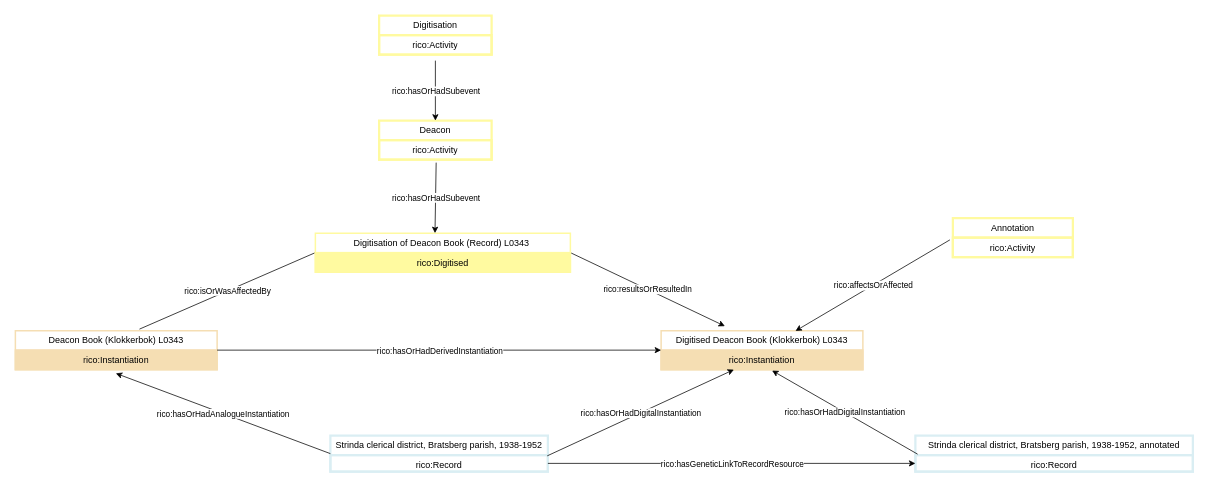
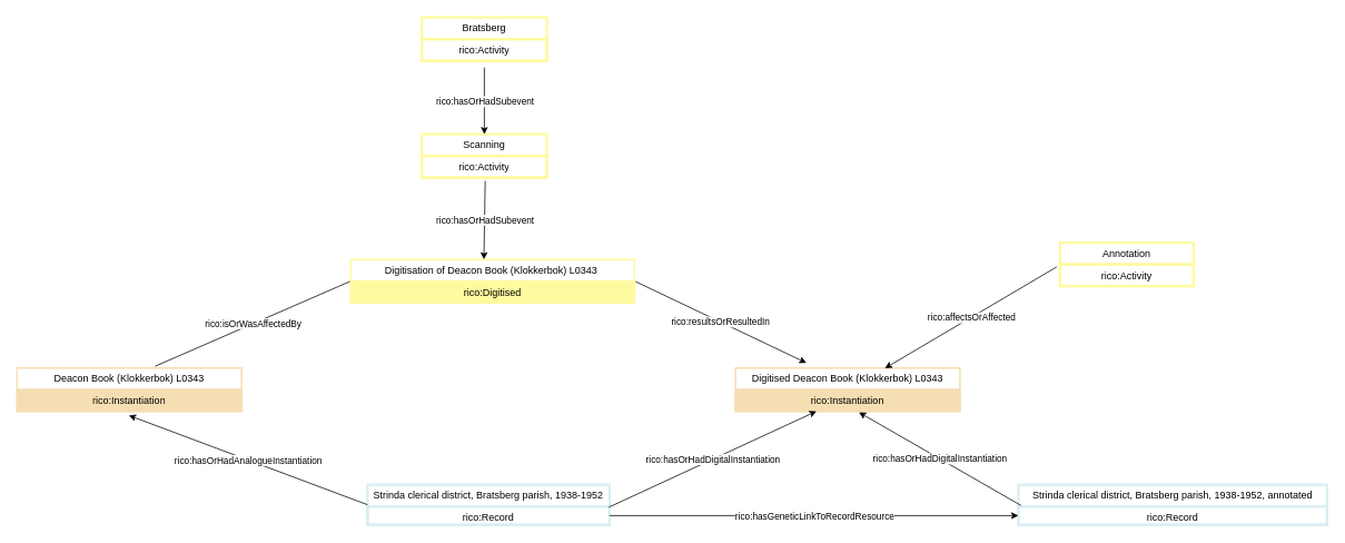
  <mxCell id="0" />
  <mxCell id="1" parent="0" />
- <mxCell id="2" value="Digitisation" style="swimlane;fontStyle=0;childLayout=stackLayout;horizontal=1;startSize=26;strokeColor=#FFFAA0;strokeWidth=3;fillColor=none;horizontalStack=0;resizeParent=1;resizeParentMax=0;resizeLast=0;collapsible=1;marginBottom=0;whiteSpace=wrap;html=1;" parent="1" vertex="1"><mxGeometry x="505" y="20" width="150" height="52" as="geometry" /></mxCell>
+ <mxCell id="2" value="Bratsberg" style="swimlane;fontStyle=0;childLayout=stackLayout;horizontal=1;startSize=26;strokeColor=#FFFAA0;strokeWidth=3;fillColor=none;horizontalStack=0;resizeParent=1;resizeParentMax=0;resizeLast=0;collapsible=1;marginBottom=0;whiteSpace=wrap;html=1;" parent="1" vertex="1"><mxGeometry x="505" y="20" width="150" height="52" as="geometry" /></mxCell>
  <mxCell id="3" value="rico:Activity" style="text;strokeColor=#FFFAA0;strokeWidth=3;fillColor=none;align=center;verticalAlign=top;spacingLeft=4;spacingRight=4;overflow=hidden;rotatable=0;points=[[0,0.5],[1,0.5]];portConstraint=eastwest;whiteSpace=wrap;html=1;" parent="2" vertex="1"><mxGeometry y="26" width="150" height="26" as="geometry" /></mxCell>
- <mxCell id="4" value="Deacon" style="swimlane;fontStyle=0;childLayout=stackLayout;horizontal=1;startSize=26;strokeColor=#FFFAA0;strokeWidth=3;fillColor=none;horizontalStack=0;resizeParent=1;resizeParentMax=0;resizeLast=0;collapsible=1;marginBottom=0;whiteSpace=wrap;html=1;" parent="1" vertex="1"><mxGeometry x="505" y="160" width="150" height="52" as="geometry" /></mxCell>
+ <mxCell id="4" value="Scanning" style="swimlane;fontStyle=0;childLayout=stackLayout;horizontal=1;startSize=26;strokeColor=#FFFAA0;strokeWidth=3;fillColor=none;horizontalStack=0;resizeParent=1;resizeParentMax=0;resizeLast=0;collapsible=1;marginBottom=0;whiteSpace=wrap;html=1;" parent="1" vertex="1"><mxGeometry x="505" y="160" width="150" height="52" as="geometry" /></mxCell>
  <mxCell id="5" value="rico:Activity" style="text;strokeColor=#FFFAA0;strokeWidth=3;fillColor=none;align=center;verticalAlign=top;spacingLeft=4;spacingRight=4;overflow=hidden;rotatable=0;points=[[0,0.5],[1,0.5]];portConstraint=eastwest;whiteSpace=wrap;html=1;" parent="4" vertex="1"><mxGeometry y="26" width="150" height="26" as="geometry" /></mxCell>
  <mxCell id="6" value="" style="endArrow=classic;html=1;rounded=0;entryX=0.5;entryY=0;entryDx=0;entryDy=0;exitX=0.5;exitY=1.308;exitDx=0;exitDy=0;exitPerimeter=0;" parent="1" source="3" target="4" edge="1"><mxGeometry relative="1" as="geometry"><mxPoint x="690" y="90" as="sourcePoint" /><mxPoint x="630" y="50" as="targetPoint" /></mxGeometry></mxCell>
  <mxCell id="7" value="rico:hasOrHadSubevent" style="edgeLabel;resizable=0;html=1;;align=center;verticalAlign=middle;" parent="6" connectable="0" vertex="1"><mxGeometry relative="1" as="geometry" /></mxCell>
  <mxCell id="8" value="Strinda clerical district, Bratsberg parish, 1938-1952" style="swimlane;fontStyle=0;childLayout=stackLayout;horizontal=1;startSize=26;strokeColor=#DAEEF3;strokeWidth=3;fillColor=none;horizontalStack=0;resizeParent=1;resizeParentMax=0;resizeLast=0;collapsible=1;marginBottom=0;whiteSpace=wrap;html=1;" parent="1" vertex="1"><mxGeometry x="440" y="580" width="290" height="48" as="geometry" /></mxCell>
  <mxCell id="9" value="rico:Record" style="text;strokeColor=#DAEEF3;strokeWidth=3;fillColor=none;align=center;verticalAlign=top;spacingLeft=4;spacingRight=4;overflow=hidden;rotatable=0;points=[[0,0.5],[1,0.5]];portConstraint=eastwest;whiteSpace=wrap;html=1;" parent="8" vertex="1"><mxGeometry y="26" width="290" height="22" as="geometry" /></mxCell>
  <mxCell id="10" value="" style="endArrow=none;html=1;rounded=0;exitX=0.615;exitY=-0.038;exitDx=0;exitDy=0;entryX=0;entryY=0.5;entryDx=0;entryDy=0;exitPerimeter=0;" parent="1" source="14" target="22" edge="1"><mxGeometry relative="1" as="geometry"><mxPoint x="450" y="250" as="sourcePoint" /><mxPoint x="640" y="250" as="targetPoint" /></mxGeometry></mxCell>
  <mxCell id="11" value="rico:isOrWasAffectedBy" style="edgeLabel;resizable=0;html=1;;align=center;verticalAlign=middle;" parent="10" connectable="0" vertex="1"><mxGeometry relative="1" as="geometry" /></mxCell>
  <mxCell id="12" value="" style="endArrow=classic;html=1;rounded=0;entryX=0.316;entryY=-0.115;entryDx=0;entryDy=0;exitX=1;exitY=0.5;exitDx=0;exitDy=0;entryPerimeter=0;" parent="1" source="22" target="18" edge="1"><mxGeometry relative="1" as="geometry"><mxPoint x="460" y="140" as="sourcePoint" /><mxPoint x="630" y="140" as="targetPoint" /></mxGeometry></mxCell>
  <mxCell id="13" value="rico:resultsOrResultedIn" style="edgeLabel;resizable=0;html=1;;align=center;verticalAlign=middle;" parent="12" connectable="0" vertex="1"><mxGeometry relative="1" as="geometry" /></mxCell>
  <mxCell id="14" value="Deacon Book (Klokkerbok) L0343" style="swimlane;fontStyle=0;childLayout=stackLayout;horizontal=1;startSize=26;strokeColor=#F5DEB3;strokeWidth=2;fillColor=none;horizontalStack=0;resizeParent=1;resizeParentMax=0;resizeLast=0;collapsible=1;marginBottom=0;whiteSpace=wrap;html=1;" parent="1" vertex="1"><mxGeometry x="20" y="440" width="269" height="52" as="geometry" /></mxCell>
  <mxCell id="15" value="rico:Instantiation&lt;div&gt;&lt;br&gt;&lt;/div&gt;" style="text;strokeColor=#F5DEB3;strokeWidth=2;fillColor=#F5DEB3;align=center;verticalAlign=top;spacingLeft=4;spacingRight=4;overflow=hidden;rotatable=0;points=[[0,0.5],[1,0.5]];portConstraint=eastwest;whiteSpace=wrap;html=1;" parent="14" vertex="1"><mxGeometry y="26" width="269" height="26" as="geometry" /></mxCell>
  <mxCell id="16" value="" style="endArrow=classic;html=1;rounded=0;entryX=0.498;entryY=1.192;entryDx=0;entryDy=0;entryPerimeter=0;exitX=0;exitY=0.5;exitDx=0;exitDy=0;" parent="1" source="8" target="15" edge="1"><mxGeometry relative="1" as="geometry"><mxPoint x="450" y="50" as="sourcePoint" /><mxPoint x="640" y="50" as="targetPoint" /></mxGeometry></mxCell>
  <mxCell id="17" value="rico:hasOrHadAnalogueInstantiation" style="edgeLabel;resizable=0;html=1;;align=center;verticalAlign=middle;" parent="16" connectable="0" vertex="1"><mxGeometry relative="1" as="geometry" /></mxCell>
  <mxCell id="18" value="Digitised Deacon Book (Klokkerbok) L0343" style="swimlane;fontStyle=0;childLayout=stackLayout;horizontal=1;startSize=26;strokeColor=#F5DEB3;strokeWidth=2;fillColor=none;horizontalStack=0;resizeParent=1;resizeParentMax=0;resizeLast=0;collapsible=1;marginBottom=0;whiteSpace=wrap;html=1;" parent="1" vertex="1"><mxGeometry x="881" y="440" width="269" height="52" as="geometry" /></mxCell>
  <mxCell id="19" value="rico:Instantiation&lt;div&gt;&lt;br&gt;&lt;/div&gt;" style="text;strokeColor=#F5DEB3;strokeWidth=2;fillColor=#F5DEB3;align=center;verticalAlign=top;spacingLeft=4;spacingRight=4;overflow=hidden;rotatable=0;points=[[0,0.5],[1,0.5]];portConstraint=eastwest;whiteSpace=wrap;html=1;" parent="18" vertex="1"><mxGeometry y="26" width="269" height="26" as="geometry" /></mxCell>
  <mxCell id="20" value="" style="endArrow=classic;html=1;rounded=0;entryX=0.465;entryY=0.962;entryDx=0;entryDy=0;entryPerimeter=0;exitX=0.997;exitY=0.045;exitDx=0;exitDy=0;exitPerimeter=0;" parent="1" source="9" edge="1"><mxGeometry relative="1" as="geometry"><mxPoint x="635" y="622.986" as="sourcePoint" /><mxPoint x="978.045" y="492.002" as="targetPoint" /></mxGeometry></mxCell>
  <mxCell id="21" value="rico:hasOrHadDigitalInstantiation" style="edgeLabel;resizable=0;html=1;;align=center;verticalAlign=middle;" parent="20" connectable="0" vertex="1"><mxGeometry relative="1" as="geometry" /></mxCell>
- <mxCell id="22" value="Digitisation of Deacon Book (Record) L0343&amp;nbsp;" style="swimlane;fontStyle=0;childLayout=stackLayout;horizontal=1;startSize=26;strokeColor=#FFFAA0;strokeWidth=2;fillColor=none;horizontalStack=0;resizeParent=1;resizeParentMax=0;resizeLast=0;collapsible=1;marginBottom=0;whiteSpace=wrap;html=1;" parent="1" vertex="1"><mxGeometry x="420" y="310" width="340" height="52" as="geometry" /></mxCell>
+ <mxCell id="22" value="Digitisation of Deacon Book (Klokkerbok) L0343&amp;nbsp;" style="swimlane;fontStyle=0;childLayout=stackLayout;horizontal=1;startSize=26;strokeColor=#FFFAA0;strokeWidth=2;fillColor=none;horizontalStack=0;resizeParent=1;resizeParentMax=0;resizeLast=0;collapsible=1;marginBottom=0;whiteSpace=wrap;html=1;" parent="1" vertex="1"><mxGeometry x="420" y="310" width="340" height="52" as="geometry" /></mxCell>
  <mxCell id="23" value="rico:Digitised" style="text;strokeColor=#FFFAA0;strokeWidth=2;fillColor=#FFFAA0;align=center;verticalAlign=top;spacingLeft=4;spacingRight=4;overflow=hidden;rotatable=0;points=[[0,0.5],[1,0.5]];portConstraint=eastwest;whiteSpace=wrap;html=1;" parent="22" vertex="1"><mxGeometry y="26" width="340" height="26" as="geometry" /></mxCell>
  <mxCell id="24" value="" style="endArrow=classic;html=1;rounded=0;entryX=0.5;entryY=0;entryDx=0;entryDy=0;exitX=0.507;exitY=1.154;exitDx=0;exitDy=0;exitPerimeter=0;" parent="1" source="5" edge="1"><mxGeometry relative="1" as="geometry"><mxPoint x="579.5" y="230" as="sourcePoint" /><mxPoint x="579.5" y="310" as="targetPoint" /></mxGeometry></mxCell>
  <mxCell id="25" value="rico:hasOrHadSubevent" style="edgeLabel;resizable=0;html=1;;align=center;verticalAlign=middle;" parent="24" connectable="0" vertex="1"><mxGeometry relative="1" as="geometry" /></mxCell>
- <mxCell id="26" value="" style="endArrow=classic;html=1;rounded=0;exitX=1;exitY=0.5;exitDx=0;exitDy=0;entryX=0;entryY=0.5;entryDx=0;entryDy=0;" parent="1" source="14" target="18" edge="1"><mxGeometry relative="1" as="geometry"><mxPoint x="420" y="465" as="sourcePoint" /><mxPoint x="640" y="465" as="targetPoint" /></mxGeometry></mxCell>
- <mxCell id="27" value="rico:hasOrHadDerivedInstantiation" style="edgeLabel;resizable=0;html=1;;align=center;verticalAlign=middle;" parent="26" connectable="0" vertex="1"><mxGeometry relative="1" as="geometry" /></mxCell>
  <mxCell id="28" value="Annotation" style="swimlane;fontStyle=0;childLayout=stackLayout;horizontal=1;startSize=26;strokeColor=#FFFAA0;strokeWidth=3;fillColor=none;horizontalStack=0;resizeParent=1;resizeParentMax=0;resizeLast=0;collapsible=1;marginBottom=0;whiteSpace=wrap;html=1;" vertex="1" parent="1"><mxGeometry x="1270" y="290" width="160" height="52" as="geometry" /></mxCell>
  <mxCell id="29" value="rico:Activity" style="text;strokeColor=#FFFAA0;strokeWidth=3;fillColor=none;align=center;verticalAlign=top;spacingLeft=4;spacingRight=4;overflow=hidden;rotatable=0;points=[[0,0.5],[1,0.5]];portConstraint=eastwest;whiteSpace=wrap;html=1;" vertex="1" parent="28"><mxGeometry y="26" width="160" height="26" as="geometry" /></mxCell>
  <mxCell id="30" value="" style="endArrow=classic;html=1;rounded=0;entryX=0.666;entryY=0.008;entryDx=0;entryDy=0;entryPerimeter=0;exitX=-0.025;exitY=0.115;exitDx=0;exitDy=0;exitPerimeter=0;" edge="1" parent="1" source="29" target="18"><mxGeometry relative="1" as="geometry"><mxPoint x="1060" y="312" as="sourcePoint" /><mxPoint x="1190" y="390" as="targetPoint" /></mxGeometry></mxCell>
  <mxCell id="31" value="rico:affectsOrAffected" style="edgeLabel;resizable=0;html=1;;align=center;verticalAlign=middle;" connectable="0" vertex="1" parent="30"><mxGeometry relative="1" as="geometry" /></mxCell>
  <mxCell id="32" value="Strinda clerical district, Bratsberg parish, 1938-1952, annotated" style="swimlane;fontStyle=0;childLayout=stackLayout;horizontal=1;startSize=26;strokeColor=#DAEEF3;strokeWidth=3;fillColor=none;horizontalStack=0;resizeParent=1;resizeParentMax=0;resizeLast=0;collapsible=1;marginBottom=0;whiteSpace=wrap;html=1;" vertex="1" parent="1"><mxGeometry x="1220" y="580" width="370" height="48" as="geometry" /></mxCell>
  <mxCell id="33" value="rico:Record" style="text;strokeColor=#DAEEF3;strokeWidth=3;fillColor=none;align=center;verticalAlign=top;spacingLeft=4;spacingRight=4;overflow=hidden;rotatable=0;points=[[0,0.5],[1,0.5]];portConstraint=eastwest;whiteSpace=wrap;html=1;" vertex="1" parent="32"><mxGeometry y="26" width="370" height="22" as="geometry" /></mxCell>
  <mxCell id="34" value="" style="endArrow=classic;html=1;rounded=0;exitX=0.008;exitY=-0.058;exitDx=0;exitDy=0;exitPerimeter=0;entryX=0.55;entryY=1.049;entryDx=0;entryDy=0;entryPerimeter=0;" edge="1" parent="1" source="33" target="19"><mxGeometry relative="1" as="geometry"><mxPoint x="739" y="617" as="sourcePoint" /><mxPoint x="1040" y="500" as="targetPoint" /></mxGeometry></mxCell>
  <mxCell id="35" value="rico:hasOrHadDigitalInstantiation" style="edgeLabel;resizable=0;html=1;;align=center;verticalAlign=middle;" connectable="0" vertex="1" parent="34"><mxGeometry relative="1" as="geometry" /></mxCell>
  <mxCell id="36" value="" style="endArrow=classic;html=1;rounded=0;entryX=0;entryY=0.5;entryDx=0;entryDy=0;exitX=1;exitY=0.5;exitDx=0;exitDy=0;" edge="1" parent="1" source="9" target="33"><mxGeometry relative="1" as="geometry"><mxPoint x="750" y="606" as="sourcePoint" /><mxPoint x="1000" y="606" as="targetPoint" /></mxGeometry></mxCell>
  <mxCell id="37" value="rico:hasGeneticLinkToRecordResource" style="edgeLabel;resizable=0;html=1;;align=center;verticalAlign=middle;" connectable="0" vertex="1" parent="36"><mxGeometry relative="1" as="geometry" /></mxCell>
